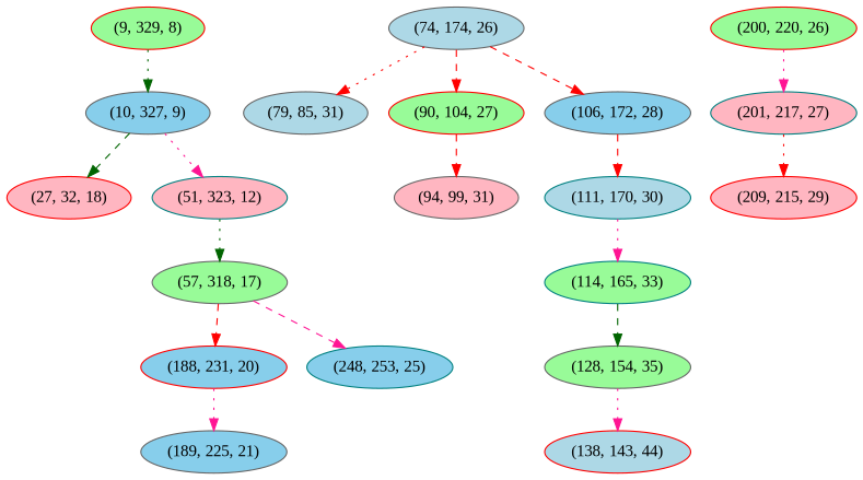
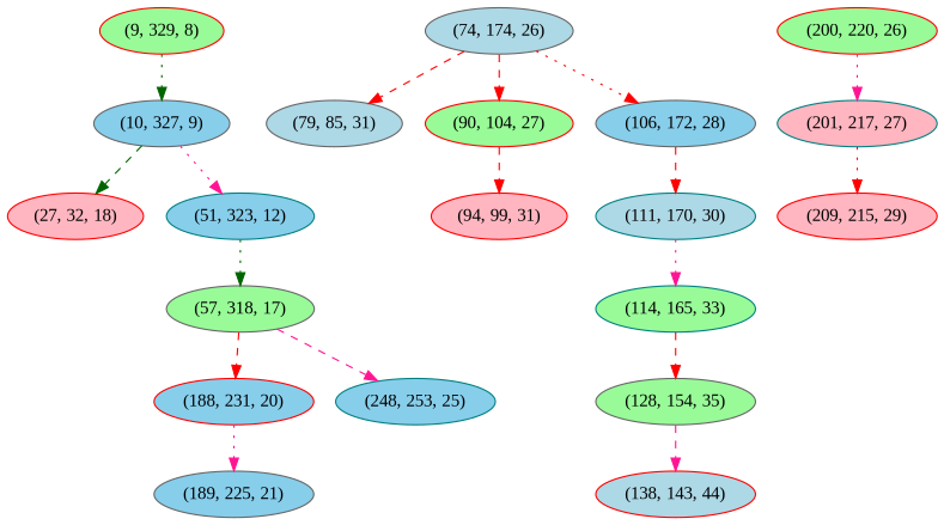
  digraph {
    fontname="Liberation Serif"
    node [color=gray40 fillcolor=palegreen fontname="Liberation Serif" style=filled]
    edge [color=red fontname="Liberation Serif" style=dashed]
    "(10, 327, 9)" [fillcolor=skyblue]
    "(9, 329, 8)" [color=red]
    n3 [color=red fillcolor=lightpink label="(27, 32, 18)"]
-   "(51, 323, 12)" [color=teal fillcolor=lightpink]
+   "(51, 323, 12)" [color=teal fillcolor=skyblue]
    "(57, 318, 17)"
    "(188, 231, 20)" [color=red fillcolor=skyblue]
    "(248, 253, 25)" [color=teal fillcolor=skyblue]
    "(189, 225, 21)" [fillcolor=skyblue]
    "(74, 174, 26)" [fillcolor=lightblue]
    "(79, 85, 31)" [fillcolor=lightblue]
    "(90, 104, 27)" [color=red]
    "(106, 172, 28)" [fillcolor=skyblue]
-   "(94, 99, 31)" [fillcolor=lightpink]
+   "(94, 99, 31)" [color=red fillcolor=lightpink]
    "(111, 170, 30)" [color=teal fillcolor=lightblue]
    "(114, 165, 33)" [color=teal]
    "(128, 154, 35)"
    "(138, 143, 44)" [color=red fillcolor=lightblue]
    "(201, 217, 27)" [color=teal fillcolor=lightpink]
    "(200, 220, 26)" [color=red]
    "(209, 215, 29)" [color=red fillcolor=lightpink]
    "(10, 327, 9)" -> n3 [color=darkgreen]
    "(10, 327, 9)" -> "(51, 323, 12)" [color=deeppink style=dotted]
    "(9, 329, 8)" -> "(10, 327, 9)" [color=darkgreen style=dotted]
    "(51, 323, 12)" -> "(57, 318, 17)" [color=darkgreen style=dotted]
    "(57, 318, 17)" -> "(188, 231, 20)"
    "(57, 318, 17)" -> "(248, 253, 25)" [color=deeppink]
    "(188, 231, 20)" -> "(189, 225, 21)" [color=deeppink style=dotted]
-   "(74, 174, 26)" -> "(79, 85, 31)" [style=dotted]
+   "(74, 174, 26)" -> "(79, 85, 31)"
    "(74, 174, 26)" -> "(90, 104, 27)"
-   "(74, 174, 26)" -> "(106, 172, 28)"
+   "(74, 174, 26)" -> "(106, 172, 28)" [style=dotted]
    "(90, 104, 27)" -> "(94, 99, 31)"
    "(106, 172, 28)" -> "(111, 170, 30)"
    "(111, 170, 30)" -> "(114, 165, 33)" [color=deeppink style=dotted]
-   "(114, 165, 33)" -> "(128, 154, 35)" [color=darkgreen]
-   "(128, 154, 35)" -> "(138, 143, 44)" [color=deeppink style=dotted]
+   "(114, 165, 33)" -> "(128, 154, 35)"
+   "(128, 154, 35)" -> "(138, 143, 44)" [color=deeppink]
    "(201, 217, 27)" -> "(209, 215, 29)" [style=dotted]
    "(200, 220, 26)" -> "(201, 217, 27)" [color=deeppink style=dotted]
  }
